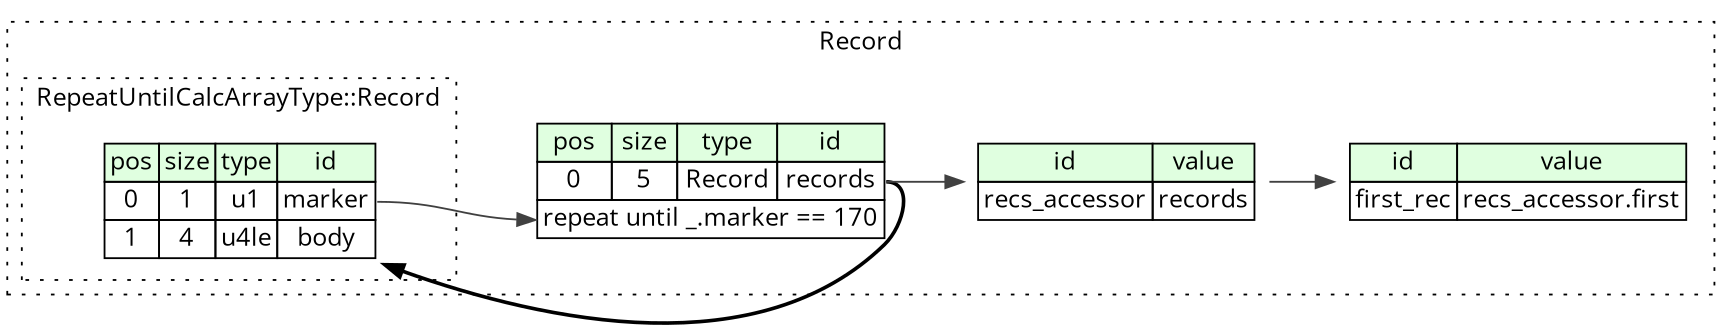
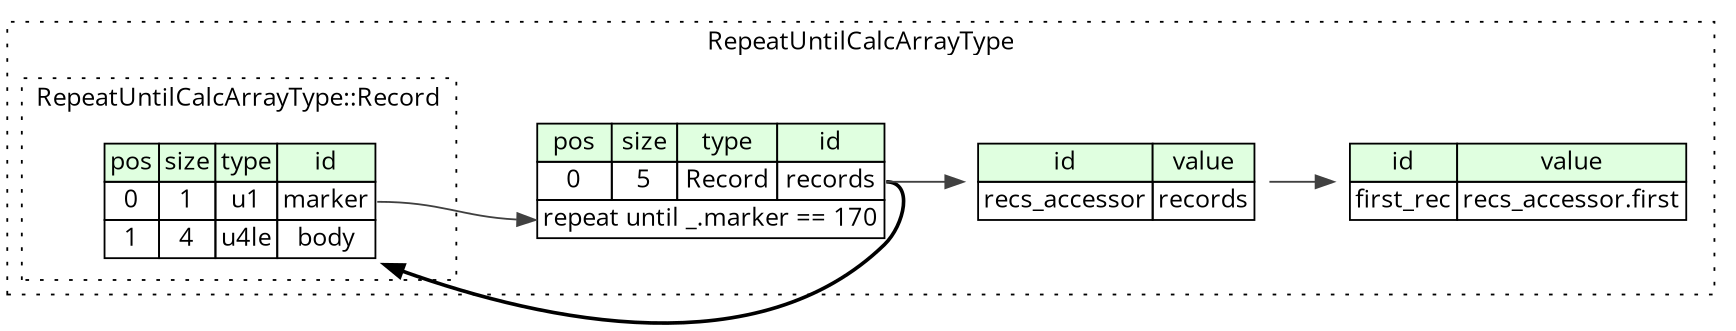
  digraph {
    rankdir=LR
    fontname="Open Sans"
    node [shape=plaintext fontname="Open Sans"]
    edge [color="#404040" tailport=records_type fontname="Open Sans"]
    n1 [label=<<TABLE BORDER="0" CELLBORDER="1" CELLSPACING="0"> 				<TR><TD BGCOLOR="#E0FFE0">pos</TD><TD BGCOLOR="#E0FFE0">size</TD><TD BGCOLOR="#E0FFE0">type</TD><TD BGCOLOR="#E0FFE0">id</TD></TR> 				<TR><TD PORT="marker_pos">0</TD><TD PORT="marker_size">1</TD><TD>u1</TD><TD PORT="marker_type">marker</TD></TR> 				<TR><TD PORT="body_pos">1</TD><TD PORT="body_size">4</TD><TD>u4le</TD><TD PORT="body_type">body</TD></TR> 			</TABLE>>]
    n2 [label=<<TABLE BORDER="0" CELLBORDER="1" CELLSPACING="0"> 			<TR><TD BGCOLOR="#E0FFE0">pos</TD><TD BGCOLOR="#E0FFE0">size</TD><TD BGCOLOR="#E0FFE0">type</TD><TD BGCOLOR="#E0FFE0">id</TD></TR> 			<TR><TD PORT="records_pos">0</TD><TD PORT="records_size">5</TD><TD>Record</TD><TD PORT="records_type">records</TD></TR> 			<TR><TD COLSPAN="4" PORT="records__repeat">repeat until _.marker == 170</TD></TR> 		</TABLE>>]
    n3 [label=<<TABLE BORDER="0" CELLBORDER="1" CELLSPACING="0"> 			<TR><TD BGCOLOR="#E0FFE0">id</TD><TD BGCOLOR="#E0FFE0">value</TD></TR> 			<TR><TD>first_rec</TD><TD>recs_accessor.first</TD></TR> 		</TABLE>>]
    n4 [label=<<TABLE BORDER="0" CELLBORDER="1" CELLSPACING="0"> 			<TR><TD BGCOLOR="#E0FFE0">id</TD><TD BGCOLOR="#E0FFE0">value</TD></TR> 			<TR><TD>recs_accessor</TD><TD>records</TD></TR> 		</TABLE>>]
    subgraph cluster_1 {
-     label=Record
+     label=RepeatUntilCalcArrayType
      style=dotted
      n2
      n3
      n4
      subgraph cluster_2 {
        label="RepeatUntilCalcArrayType::Record"
        style=dotted
        n1
      }
    }
    n1 -> n2 [headport=records__repeat tailport=marker_type]
    n2 -> n1 [style=bold color=""]
    n2 -> n4
    n4 -> n3 [tailport=recs_accessor_type]
  }
